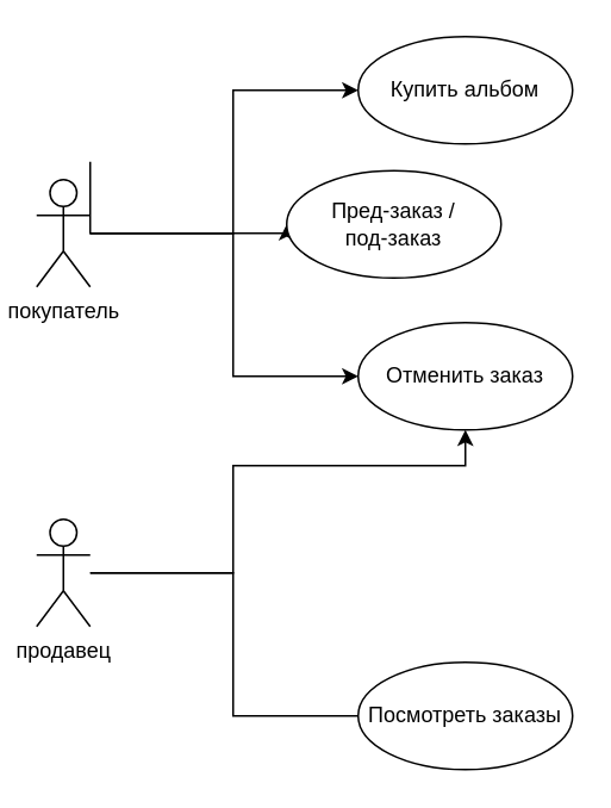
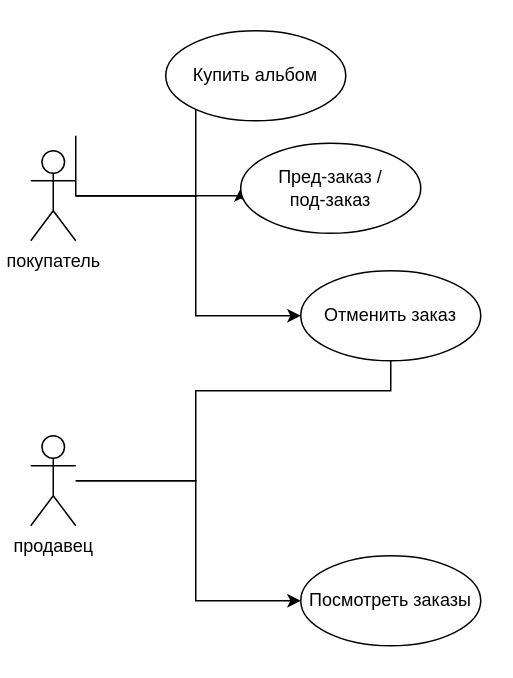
  <mxCell id="0" />
  <mxCell id="1" parent="0" />
  <mxCell id="2" style="edgeStyle=orthogonalEdgeStyle;rounded=0;orthogonalLoop=1;jettySize=auto;html=1;entryX=0;entryY=0.5;entryDx=0;entryDy=0;" edge="1" parent="1" target="9"><mxGeometry relative="1" as="geometry"><mxPoint x="50" y="90" as="sourcePoint" /><Array as="points"><mxPoint x="50" y="130" /><mxPoint x="130" y="130" /><mxPoint x="130" y="50" /></Array></mxGeometry></mxCell>
  <mxCell id="3" style="edgeStyle=orthogonalEdgeStyle;rounded=0;orthogonalLoop=1;jettySize=auto;html=1;entryX=0;entryY=0.5;entryDx=0;entryDy=0;" edge="1" parent="1" target="10"><mxGeometry relative="1" as="geometry"><mxPoint x="50" y="130" as="sourcePoint" /><Array as="points"><mxPoint x="90" y="130" /><mxPoint x="90" y="130" /></Array></mxGeometry></mxCell>
  <mxCell id="4" style="edgeStyle=orthogonalEdgeStyle;rounded=0;orthogonalLoop=1;jettySize=auto;html=1;entryX=0;entryY=0.5;entryDx=0;entryDy=0;" edge="1" parent="1" source="5" target="11"><mxGeometry relative="1" as="geometry"><Array as="points"><mxPoint x="130" y="130" /><mxPoint x="130" y="210" /></Array></mxGeometry></mxCell>
  <mxCell id="5" value="покупатель" style="shape=umlActor;verticalLabelPosition=bottom;verticalAlign=top;html=1;outlineConnect=0;" vertex="1" parent="1"><mxGeometry x="20" y="100" width="30" height="60" as="geometry" /></mxCell>
- <mxCell id="6" style="edgeStyle=orthogonalEdgeStyle;rounded=0;orthogonalLoop=1;jettySize=auto;html=1;entryX=0.5;entryY=1;entryDx=0;entryDy=0;" edge="1" parent="1" source="8" target="11"><mxGeometry relative="1" as="geometry"><Array as="points"><mxPoint x="130" y="320" /><mxPoint x="130" y="260" /><mxPoint x="260" y="260" /></Array></mxGeometry></mxCell>
- <mxCell id="7" style="edgeStyle=orthogonalEdgeStyle;rounded=0;orthogonalLoop=1;jettySize=auto;html=1;entryX=0;entryY=0.5;entryDx=0;entryDy=0;endArrow=none;" edge="1" parent="1" source="8" target="12"><mxGeometry relative="1" as="geometry"><Array as="points"><mxPoint x="130" y="320" /><mxPoint x="130" y="400" /></Array></mxGeometry></mxCell>
+ <mxCell id="6" style="edgeStyle=orthogonalEdgeStyle;rounded=0;orthogonalLoop=1;jettySize=auto;html=1;entryX=0.5;entryY=1;entryDx=0;entryDy=0;endArrow=none;" edge="1" parent="1" source="8" target="11"><mxGeometry relative="1" as="geometry"><Array as="points"><mxPoint x="130" y="320" /><mxPoint x="130" y="260" /><mxPoint x="260" y="260" /></Array></mxGeometry></mxCell>
+ <mxCell id="7" style="edgeStyle=orthogonalEdgeStyle;rounded=0;orthogonalLoop=1;jettySize=auto;html=1;entryX=0;entryY=0.5;entryDx=0;entryDy=0;" edge="1" parent="1" source="8" target="12"><mxGeometry relative="1" as="geometry"><Array as="points"><mxPoint x="130" y="320" /><mxPoint x="130" y="400" /></Array></mxGeometry></mxCell>
  <mxCell id="8" value="продавец" style="shape=umlActor;verticalLabelPosition=bottom;verticalAlign=top;html=1;outlineConnect=0;" vertex="1" parent="1"><mxGeometry x="20" y="290" width="30" height="60" as="geometry" /></mxCell>
- <mxCell id="9" value="Купить альбом" style="ellipse;whiteSpace=wrap;html=1;" vertex="1" parent="1"><mxGeometry x="200" y="20" width="120" height="60" as="geometry" /></mxCell>
+ <mxCell id="9" value="Купить альбом" style="ellipse;whiteSpace=wrap;html=1;" vertex="1" parent="1"><mxGeometry x="110" y="20" width="120" height="60" as="geometry" /></mxCell>
  <mxCell id="10" value="Пред-заказ / &lt;br&gt;под-заказ" style="ellipse;whiteSpace=wrap;html=1;" vertex="1" parent="1"><mxGeometry x="160" y="95" width="120" height="60" as="geometry" /></mxCell>
  <mxCell id="11" value="Отменить заказ" style="ellipse;whiteSpace=wrap;html=1;" vertex="1" parent="1"><mxGeometry x="200" y="180" width="120" height="60" as="geometry" /></mxCell>
  <mxCell id="12" value="Посмотреть заказы" style="ellipse;whiteSpace=wrap;html=1;" vertex="1" parent="1"><mxGeometry x="200" y="370" width="120" height="60" as="geometry" /></mxCell>
